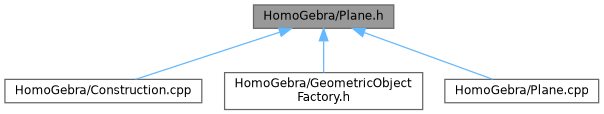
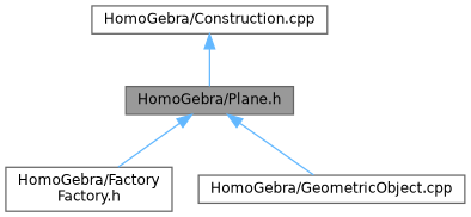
  digraph {
    node [color=grey40 fillcolor=white fontname=Helvetica fontsize=10 shape=box style=filled]
    edge [color=steelblue1 dir=back fontname=Helvetica fontsize=10 labelfontname=Helvetica labelfontsize=10 style=solid]
    n1 [color=gray40 fillcolor=grey60 fontcolor=black height=0.2 label="HomoGebra/Plane.h" width=0.4]
    n2 [height=0.2 label="HomoGebra/Construction.cpp" width=0.4]
-   n3 [height=0.2 label="HomoGebra/GeometricObject\lFactory.h" width=0.4]
-   n4 [height=0.2 label="HomoGebra/Plane.cpp" width=0.4]
-   n1 -> n2
+   n3 [height=0.2 label="HomoGebra/Factory\lFactory.h" width=0.4]
+   n4 [height=0.2 label="HomoGebra/GeometricObject.cpp" width=0.4]
+   n2 -> n1
    n1 -> n3
    n1 -> n4
  }
